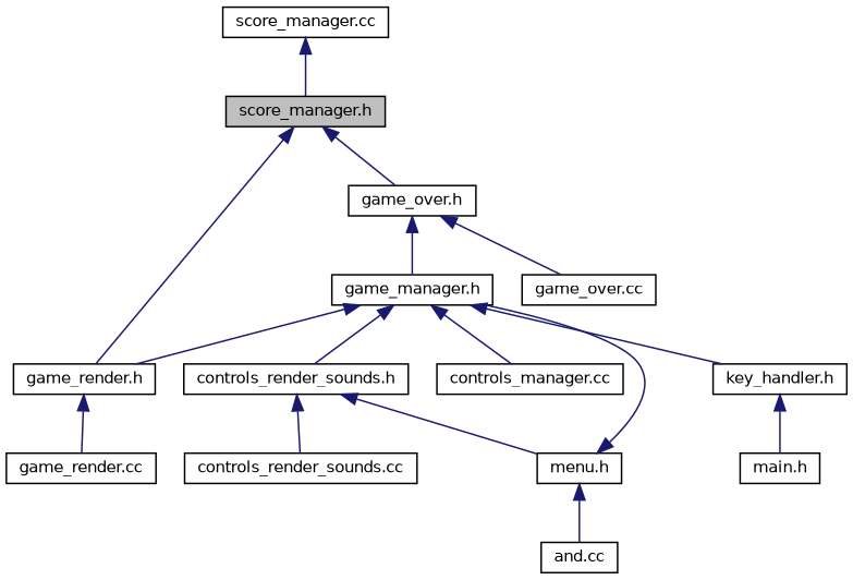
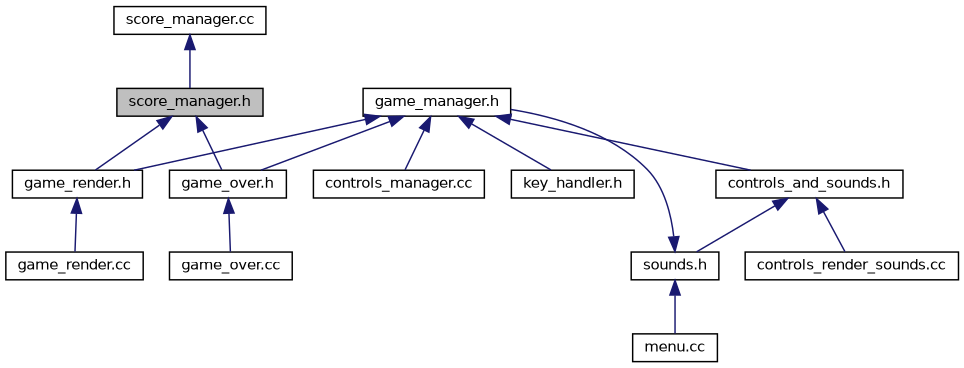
  digraph {
    node [color=black fillcolor=white fontname=Helvetica fontsize=10 shape=record style=filled]
    edge [color=midnightblue dir=back fontname=Helvetica fontsize=10 labelfontname=Helvetica labelfontsize=10 style=solid]
    n1 [fillcolor=grey75 fontcolor=black height=0.2 label="score_manager.h" width=0.4]
    n2 [height=0.2 label="game_render.h" width=0.4]
    n3 [height=0.2 label="game_over.h" width=0.4]
    n4 [height=0.2 label="game_render.cc" width=0.4]
    n5 [height=0.2 label="game_manager.h" width=0.4]
    n6 [height=0.2 label="game_over.cc" width=0.4]
    n7 [height=0.2 label="score_manager.cc" width=0.4]
-   n8 [height=0.2 label="menu.h" width=0.4]
-   n9 [height=0.2 label="and.cc" width=0.4]
-   n10 [height=0.2 label="controls_render_sounds.h" width=0.4]
+   n8 [height=0.2 label="sounds.h" width=0.4]
+   n9 [height=0.2 label="menu.cc" width=0.4]
+   n10 [height=0.2 label="controls_and_sounds.h" width=0.4]
    n11 [height=0.2 label="controls_manager.cc" width=0.4]
    n12 [height=0.2 label="key_handler.h" width=0.4]
    n13 [height=0.2 label="controls_render_sounds.cc" width=0.4]
-   n14 [height=0.2 label="main.h" width=0.4]
    n1 -> n2
    n1 -> n3
    n2 -> n4
-   n3 -> n5
+   n5 -> n3
    n3 -> n6
    n5 -> n2
    n5 -> n10
    n5 -> n11
    n5 -> n12
    n7 -> n1
    n8 -> n5
    n8 -> n9
    n10 -> n8
    n10 -> n13
-   n12 -> n14
  }
